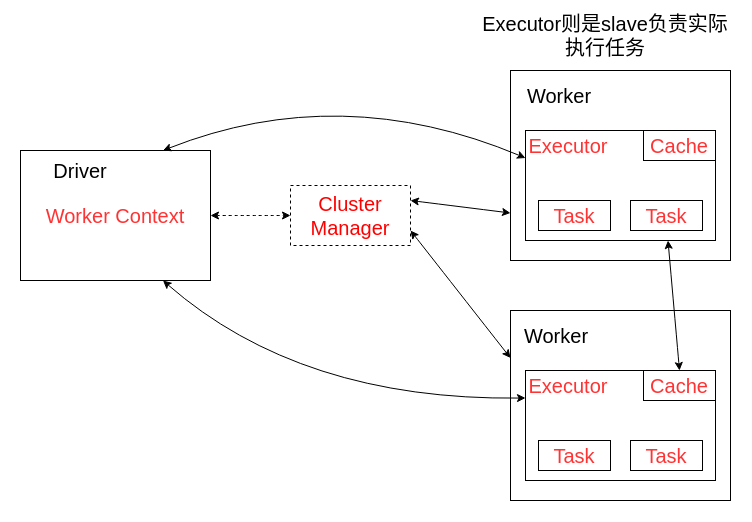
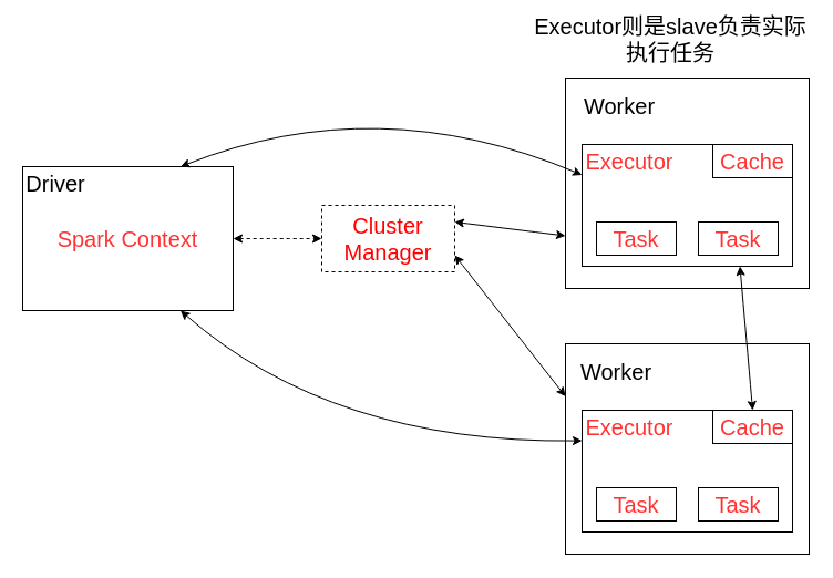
  <mxCell id="0" />
  <mxCell id="1" parent="0" />
  <mxCell id="2" value="" style="rounded=0;whiteSpace=wrap;html=1;" parent="1" vertex="1"><mxGeometry x="20" y="150" width="190" height="130" as="geometry" /></mxCell>
- <mxCell id="3" value="&lt;font style=&quot;font-size: 20px&quot;&gt;Driver&lt;/font&gt;" style="text;html=1;strokeColor=none;fillColor=none;align=center;verticalAlign=middle;whiteSpace=wrap;rounded=0;" parent="1" vertex="1"><mxGeometry x="50" y="155" width="60" height="30" as="geometry" /></mxCell>
+ <mxCell id="3" value="&lt;font style=&quot;font-size: 20px&quot;&gt;Driver&lt;/font&gt;" style="text;html=1;strokeColor=none;fillColor=none;align=center;verticalAlign=middle;whiteSpace=wrap;rounded=0;" parent="1" vertex="1"><mxGeometry x="20" y="150" width="60" height="30" as="geometry" /></mxCell>
  <mxCell id="4" style="edgeStyle=none;curved=1;html=1;exitX=1;exitY=0.5;exitDx=0;exitDy=0;entryX=0;entryY=0.5;entryDx=0;entryDy=0;fontSize=20;fontColor=#E9FF8F;startArrow=classic;startFill=1;endArrow=classic;endFill=1;dashed=1;" parent="1" source="5" target="8" edge="1"><mxGeometry relative="1" as="geometry" /></mxCell>
- <mxCell id="5" value="&lt;font color=&quot;#ff3333&quot;&gt;Worker Context&lt;/font&gt;" style="text;html=1;strokeColor=none;fillColor=none;align=center;verticalAlign=middle;whiteSpace=wrap;rounded=0;fontSize=20;" parent="1" vertex="1"><mxGeometry x="20" y="200" width="190" height="30" as="geometry" /></mxCell>
+ <mxCell id="5" value="&lt;font color=&quot;#ff3333&quot;&gt;Spark Context&lt;/font&gt;" style="text;html=1;strokeColor=none;fillColor=none;align=center;verticalAlign=middle;whiteSpace=wrap;rounded=0;fontSize=20;" parent="1" vertex="1"><mxGeometry x="20" y="200" width="190" height="30" as="geometry" /></mxCell>
  <mxCell id="6" style="edgeStyle=none;curved=1;html=1;exitX=1;exitY=0.25;exitDx=0;exitDy=0;entryX=0;entryY=0.75;entryDx=0;entryDy=0;fontSize=20;fontColor=#E9FF8F;startArrow=classic;startFill=1;endArrow=classic;endFill=1;" parent="1" source="8" target="9" edge="1"><mxGeometry relative="1" as="geometry" /></mxCell>
  <mxCell id="7" style="edgeStyle=none;curved=1;html=1;exitX=1;exitY=0.75;exitDx=0;exitDy=0;entryX=0;entryY=0.25;entryDx=0;entryDy=0;fontSize=20;fontColor=#E9FF8F;startArrow=classic;startFill=1;endArrow=classic;endFill=1;" parent="1" source="8" target="16" edge="1"><mxGeometry relative="1" as="geometry" /></mxCell>
  <mxCell id="8" value="&lt;font color=&quot;#ff0000&quot;&gt;Cluster Manager&lt;/font&gt;" style="rounded=0;whiteSpace=wrap;html=1;labelBackgroundColor=none;fontSize=20;fontColor=#E9FF8F;dashed=1;" parent="1" vertex="1"><mxGeometry x="290" y="185" width="120" height="60" as="geometry" /></mxCell>
  <mxCell id="9" value="" style="rounded=0;whiteSpace=wrap;html=1;labelBackgroundColor=none;fontSize=20;fontColor=#E9FF8F;" parent="1" vertex="1"><mxGeometry x="510" y="70" width="220" height="190" as="geometry" /></mxCell>
  <mxCell id="10" value="&lt;font style=&quot;font-size: 20px&quot;&gt;Worker&lt;br&gt;&lt;/font&gt;" style="text;html=1;strokeColor=none;fillColor=none;align=center;verticalAlign=middle;whiteSpace=wrap;rounded=0;" parent="1" vertex="1"><mxGeometry x="529" y="80" width="60" height="30" as="geometry" /></mxCell>
  <mxCell id="11" value="" style="rounded=0;whiteSpace=wrap;html=1;labelBackgroundColor=none;fontSize=20;fontColor=#E9FF8F;" parent="1" vertex="1"><mxGeometry x="525" y="130" width="190" height="110" as="geometry" /></mxCell>
  <mxCell id="12" value="Executor" style="text;html=1;strokeColor=none;fillColor=none;align=center;verticalAlign=middle;whiteSpace=wrap;rounded=0;labelBackgroundColor=none;fontSize=20;fontColor=#FF3333;" parent="1" vertex="1"><mxGeometry x="538" y="130" width="60" height="30" as="geometry" /></mxCell>
  <mxCell id="13" value="Task" style="rounded=0;whiteSpace=wrap;html=1;labelBackgroundColor=none;fontSize=20;fontColor=#FF3333;" parent="1" vertex="1"><mxGeometry x="630" y="200" width="72" height="30" as="geometry" /></mxCell>
  <mxCell id="14" value="Task" style="rounded=0;whiteSpace=wrap;html=1;labelBackgroundColor=none;fontSize=20;fontColor=#FF3333;" parent="1" vertex="1"><mxGeometry x="538" y="200" width="72" height="30" as="geometry" /></mxCell>
  <mxCell id="15" value="Cache" style="rounded=0;whiteSpace=wrap;html=1;labelBackgroundColor=none;fontSize=20;fontColor=#FF3333;" parent="1" vertex="1"><mxGeometry x="643" y="130" width="72" height="30" as="geometry" /></mxCell>
  <mxCell id="16" value="" style="rounded=0;whiteSpace=wrap;html=1;labelBackgroundColor=none;fontSize=20;fontColor=#E9FF8F;" parent="1" vertex="1"><mxGeometry x="510" y="310" width="220" height="190" as="geometry" /></mxCell>
  <mxCell id="17" value="&lt;font style=&quot;font-size: 20px&quot;&gt;Worker&lt;/font&gt;" style="text;html=1;strokeColor=none;fillColor=none;align=center;verticalAlign=middle;whiteSpace=wrap;rounded=0;" parent="1" vertex="1"><mxGeometry x="526" y="320" width="60" height="30" as="geometry" /></mxCell>
  <mxCell id="18" value="" style="rounded=0;whiteSpace=wrap;html=1;labelBackgroundColor=none;fontSize=20;fontColor=#E9FF8F;" parent="1" vertex="1"><mxGeometry x="525" y="370" width="190" height="110" as="geometry" /></mxCell>
  <mxCell id="19" value="Executor" style="text;html=1;strokeColor=none;fillColor=none;align=center;verticalAlign=middle;whiteSpace=wrap;rounded=0;labelBackgroundColor=none;fontSize=20;fontColor=#FF3333;" parent="1" vertex="1"><mxGeometry x="538" y="370" width="60" height="30" as="geometry" /></mxCell>
  <mxCell id="20" value="Task" style="rounded=0;whiteSpace=wrap;html=1;labelBackgroundColor=none;fontSize=20;fontColor=#FF3333;" parent="1" vertex="1"><mxGeometry x="630" y="440" width="72" height="30" as="geometry" /></mxCell>
  <mxCell id="21" value="Task" style="rounded=0;whiteSpace=wrap;html=1;labelBackgroundColor=none;fontSize=20;fontColor=#FF3333;" parent="1" vertex="1"><mxGeometry x="538" y="440" width="72" height="30" as="geometry" /></mxCell>
  <mxCell id="22" style="edgeStyle=none;curved=1;html=1;exitX=0.5;exitY=0;exitDx=0;exitDy=0;entryX=0.75;entryY=1;entryDx=0;entryDy=0;fontSize=20;fontColor=#E9FF8F;startArrow=classic;startFill=1;endArrow=classic;endFill=1;" parent="1" source="23" target="11" edge="1"><mxGeometry relative="1" as="geometry" /></mxCell>
  <mxCell id="23" value="Cache" style="rounded=0;whiteSpace=wrap;html=1;labelBackgroundColor=none;fontSize=20;fontColor=#FF3333;" parent="1" vertex="1"><mxGeometry x="643" y="370" width="72" height="30" as="geometry" /></mxCell>
  <mxCell id="24" style="edgeStyle=none;html=1;exitX=0.75;exitY=0;exitDx=0;exitDy=0;entryX=0;entryY=0.25;entryDx=0;entryDy=0;fontSize=20;fontColor=#E9FF8F;endArrow=classic;endFill=1;curved=1;startArrow=classic;startFill=1;" parent="1" source="2" target="11" edge="1"><mxGeometry relative="1" as="geometry"><Array as="points"><mxPoint x="340" y="80" /></Array></mxGeometry></mxCell>
  <mxCell id="25" style="edgeStyle=none;html=1;exitX=0.75;exitY=1;exitDx=0;exitDy=0;entryX=0;entryY=0.25;entryDx=0;entryDy=0;fontSize=20;fontColor=#E9FF8F;endArrow=classic;endFill=1;curved=1;startArrow=classic;startFill=1;" parent="1" source="2" edge="1"><mxGeometry relative="1" as="geometry"><mxPoint x="162.5" y="390" as="sourcePoint" /><mxPoint x="525" y="397.5" as="targetPoint" /><Array as="points"><mxPoint x="300" y="400" /></Array></mxGeometry></mxCell>
  <mxCell id="26" value="Executor则是slave负责实际执行任务" style="text;html=1;strokeColor=none;fillColor=none;align=center;verticalAlign=middle;whiteSpace=wrap;rounded=0;labelBackgroundColor=none;fontSize=20;fontColor=#000000;" parent="1" vertex="1"><mxGeometry x="480" y="20" width="250" height="30" as="geometry" /></mxCell>
